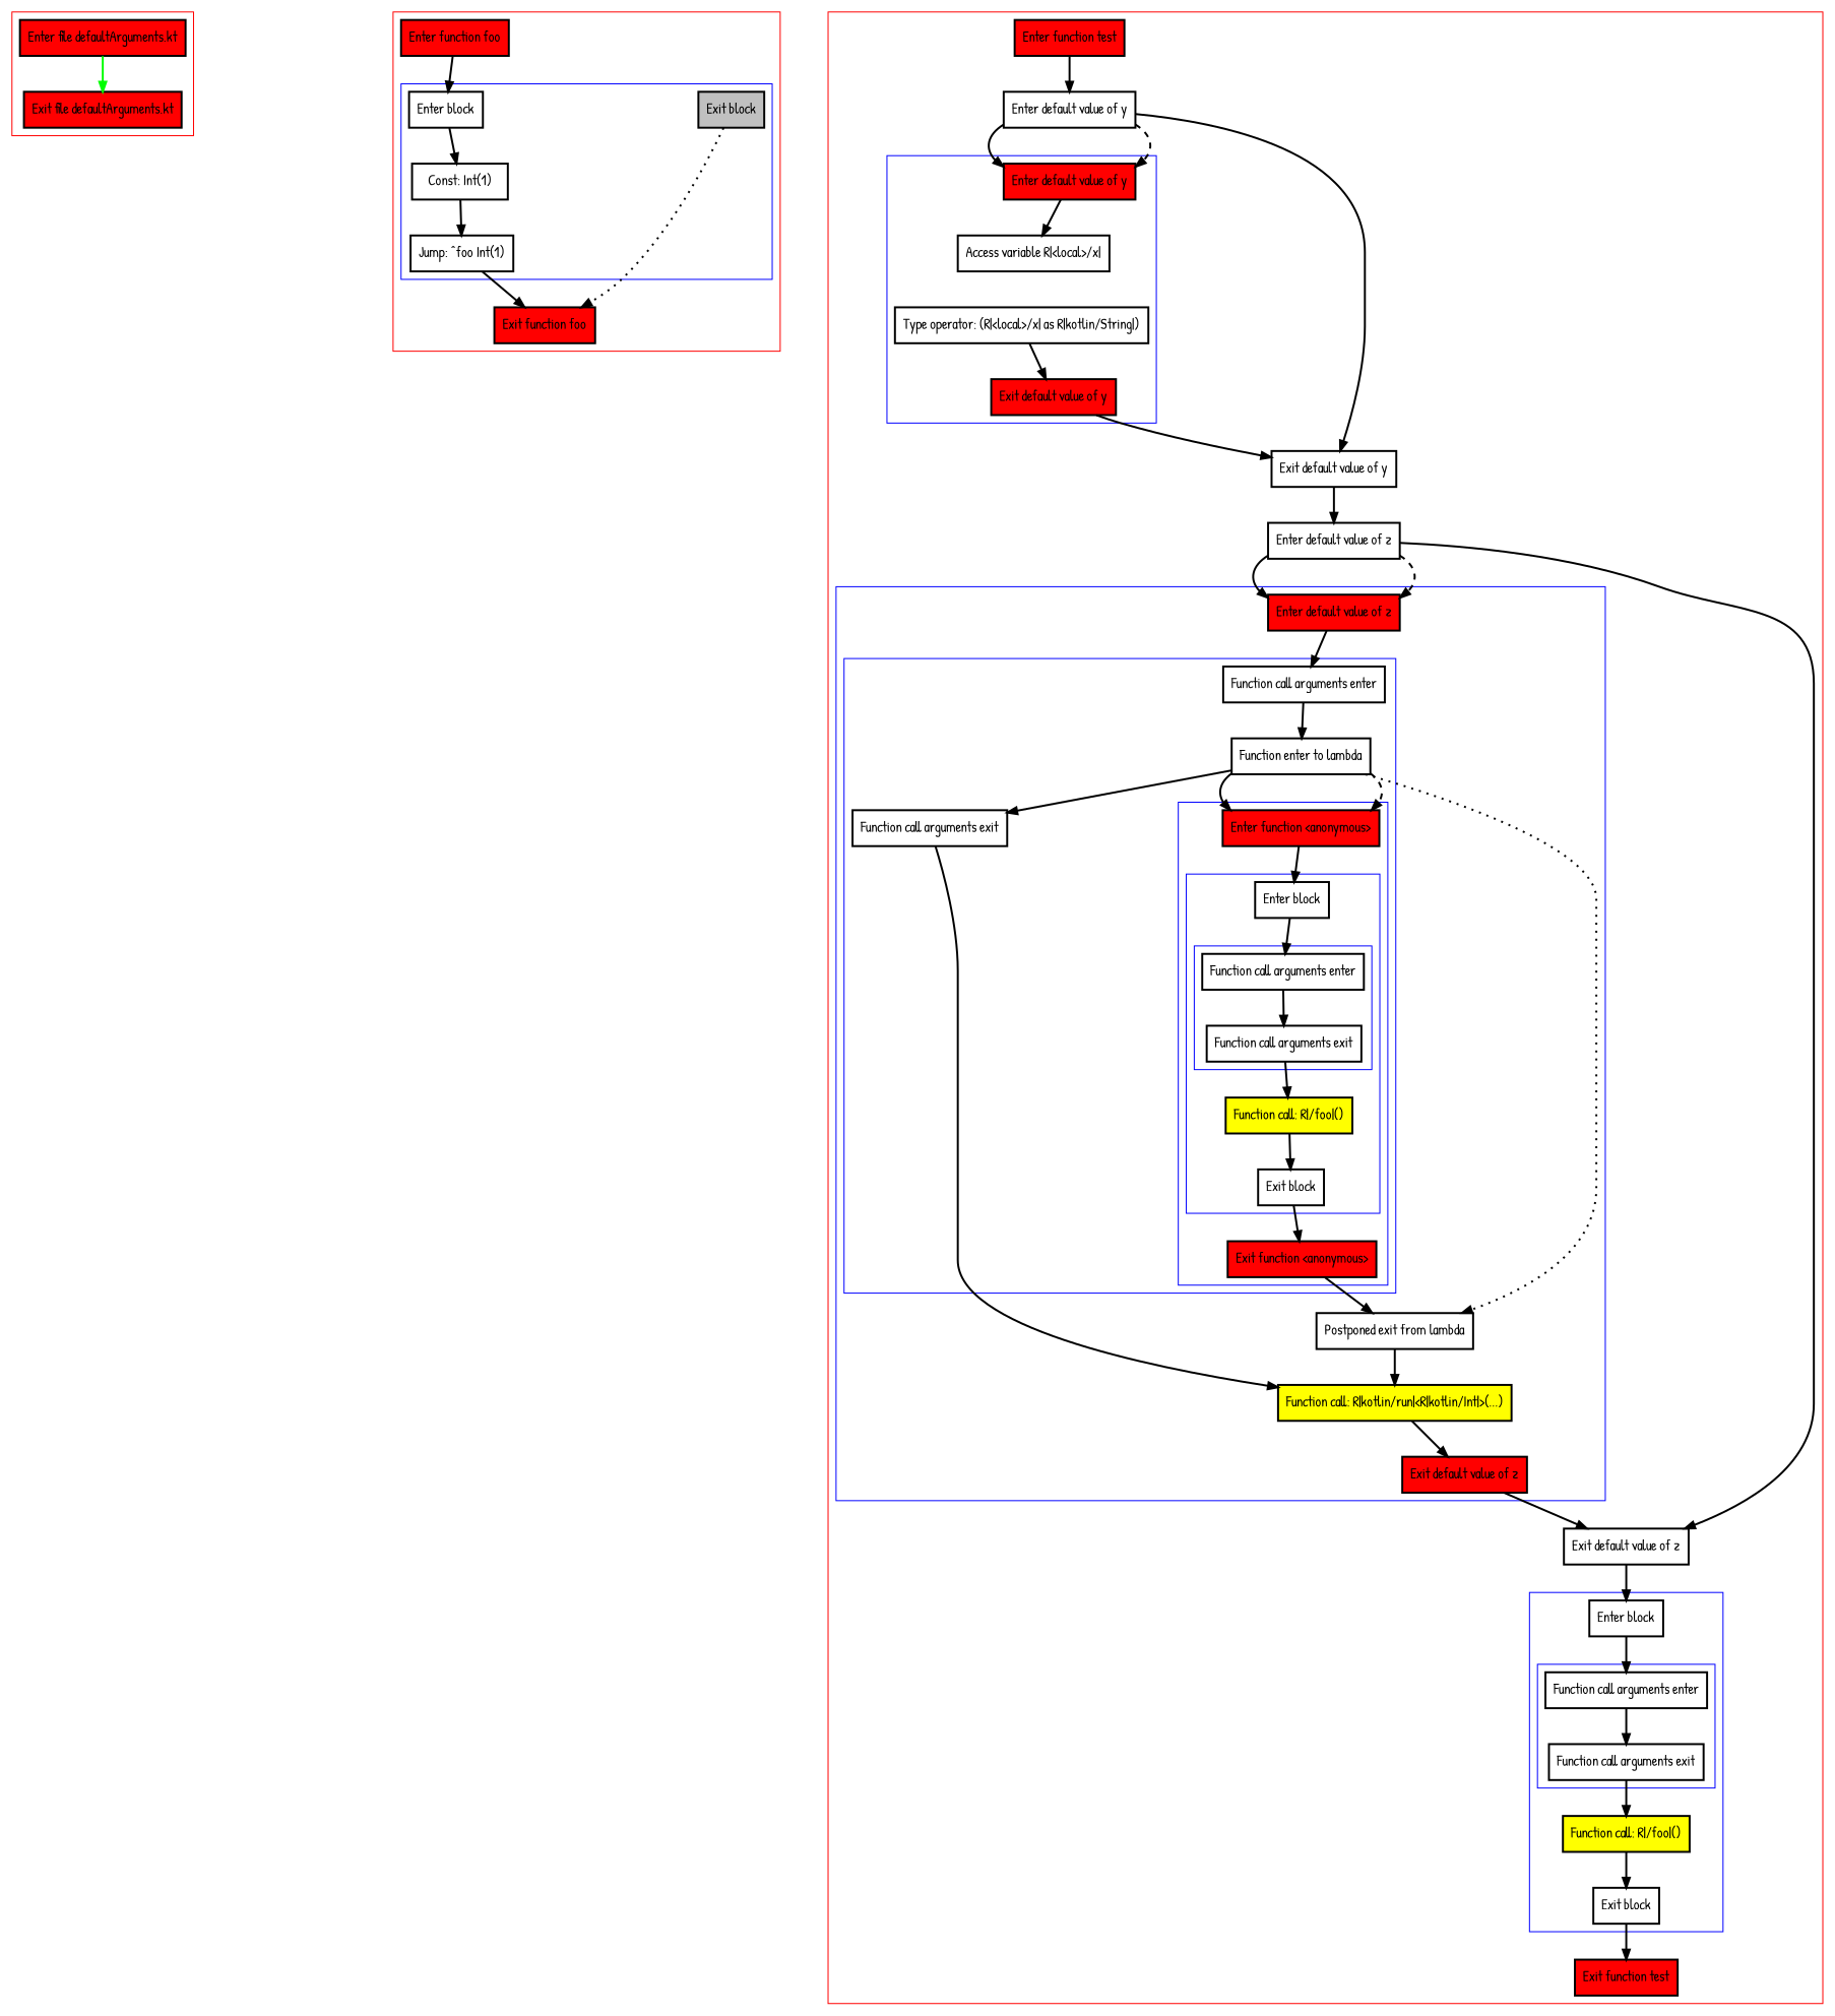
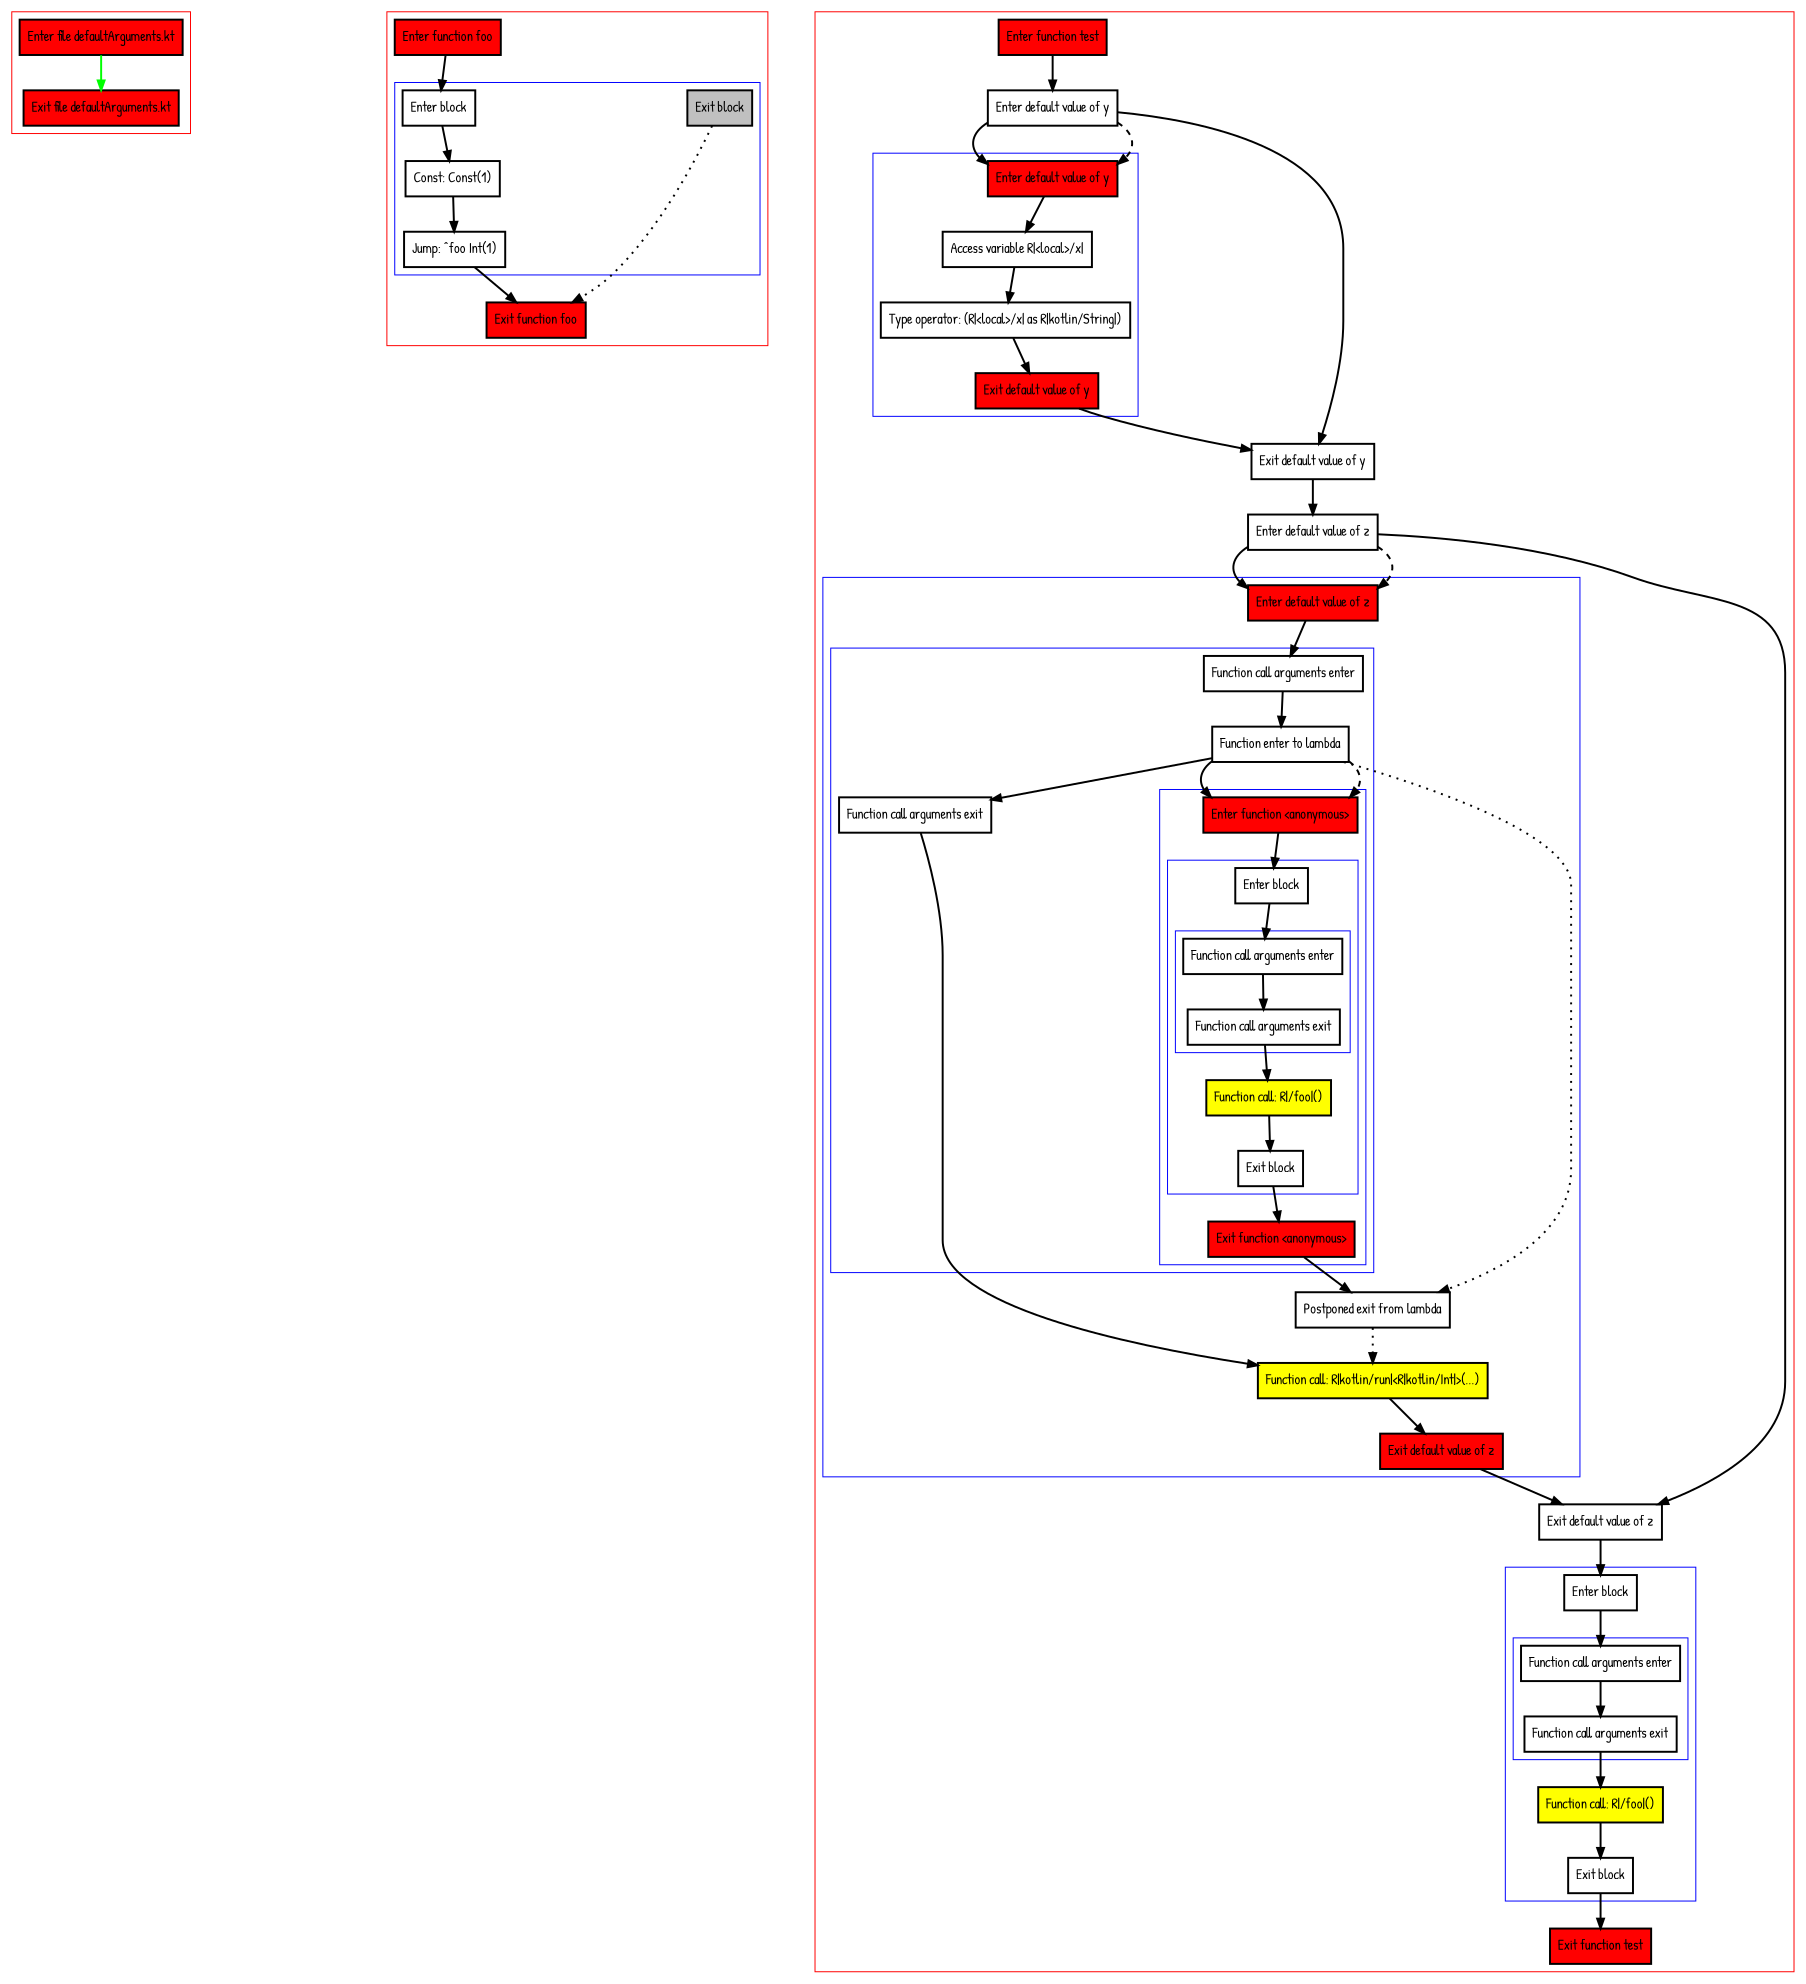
  digraph {
    fontname="Patrick Hand"
    nodesep=3
    node [fontname="Patrick Hand" penwidth=2 shape=box]
    edge [fontname="Patrick Hand" penwidth=2]
    n1 [fillcolor=red label="Enter file defaultArguments.kt" style=filled]
    n2 [fillcolor=red label="Exit file defaultArguments.kt" style=filled]
    n3 [label="Enter block"]
-   n4 [label="Const: Int(1)"]
+   n4 [label="Const: Const(1)"]
    n5 [label="Jump: ^foo Int(1)"]
    n6 [fillcolor=gray label="Exit block" style=filled]
    n7 [fillcolor=red label="Enter function foo" style=filled]
    n8 [fillcolor=red label="Exit function foo" style=filled]
    n9 [fillcolor=red label="Enter default value of y" style=filled]
    n10 [label="Access variable R|<local>/x|"]
    n11 [label="Type operator: (R|<local>/x| as R|kotlin/String|)"]
    n12 [fillcolor=red label="Exit default value of y" style=filled]
    n13 [label="Function call arguments enter"]
    n14 [label="Function call arguments exit"]
    n15 [label="Enter block"]
    n16 [fillcolor=yellow label="Function call: R|/foo|()" style=filled]
    n17 [label="Exit block"]
    n18 [fillcolor=red label="Enter function <anonymous>" style=filled]
    n19 [fillcolor=red label="Exit function <anonymous>" style=filled]
    n20 [label="Function call arguments enter"]
    n21 [label="Function enter to lambda"]
    n22 [label="Function call arguments exit"]
    n23 [fillcolor=red label="Enter default value of z" style=filled]
    n24 [label="Postponed exit from lambda"]
    n25 [fillcolor=yellow label="Function call: R|kotlin/run|<R|kotlin/Int|>(...)" style=filled]
    n26 [fillcolor=red label="Exit default value of z" style=filled]
    n27 [label="Function call arguments enter"]
    n28 [label="Function call arguments exit"]
    n29 [label="Enter block"]
    n30 [fillcolor=yellow label="Function call: R|/foo|()" style=filled]
    n31 [label="Exit block"]
    n32 [fillcolor=red label="Enter function test" style=filled]
    n33 [label="Enter default value of y"]
    n34 [label="Exit default value of y"]
    n35 [label="Enter default value of z"]
    n36 [label="Exit default value of z"]
    n37 [fillcolor=red label="Exit function test" style=filled]
    subgraph cluster_1 {
      color=red
      n1
      n2
    }
    subgraph cluster_2 {
      color=red
      n7
      n8
      subgraph cluster_3 {
        color=blue
        n3
        n4
        n5
        n6
      }
    }
    subgraph cluster_4 {
      color=red
      n32
      n33
      n34
      n35
      n36
      n37
      subgraph cluster_5 {
        color=blue
        n9
        n10
        n11
        n12
      }
      subgraph cluster_6 {
        color=blue
        n23
        n24
        n25
        n26
        subgraph cluster_7 {
          color=blue
          n20
          n21
          n22
          subgraph cluster_8 {
            color=blue
            n18
            n19
            subgraph cluster_9 {
              color=blue
              n15
              n16
              n17
              subgraph cluster_10 {
                color=blue
                n13
                n14
              }
            }
          }
        }
      }
      subgraph cluster_11 {
        color=blue
        n29
        n30
        n31
        subgraph cluster_12 {
          color=blue
          n27
          n28
        }
      }
    }
    n1 -> n2 [color=green]
    n3 -> n4
    n4 -> n5
    n5 -> n8
    n6 -> n8 [style=dotted]
    n7 -> n3
    n9 -> n10
+   n10 -> n11
    n11 -> n12
    n12 -> n34
    n13 -> n14
    n14 -> n16
    n15 -> n13
    n16 -> n17
    n17 -> n19
    n18 -> n15
    n19 -> n24
    n20 -> n21
    n21 -> n18
    n21 -> n18 [style=dashed]
    n21 -> n22
    n21 -> n24 [style=dotted]
    n22 -> n25
    n23 -> n20
-   n24 -> n25
+   n24 -> n25 [style=dotted]
    n25 -> n26
    n26 -> n36
    n27 -> n28
    n28 -> n30
    n29 -> n27
    n30 -> n31
    n31 -> n37
    n32 -> n33
    n33 -> n9
    n33 -> n9 [style=dashed]
    n33 -> n34
    n34 -> n35
    n35 -> n23
    n35 -> n23 [style=dashed]
    n35 -> n36
    n36 -> n29
  }
